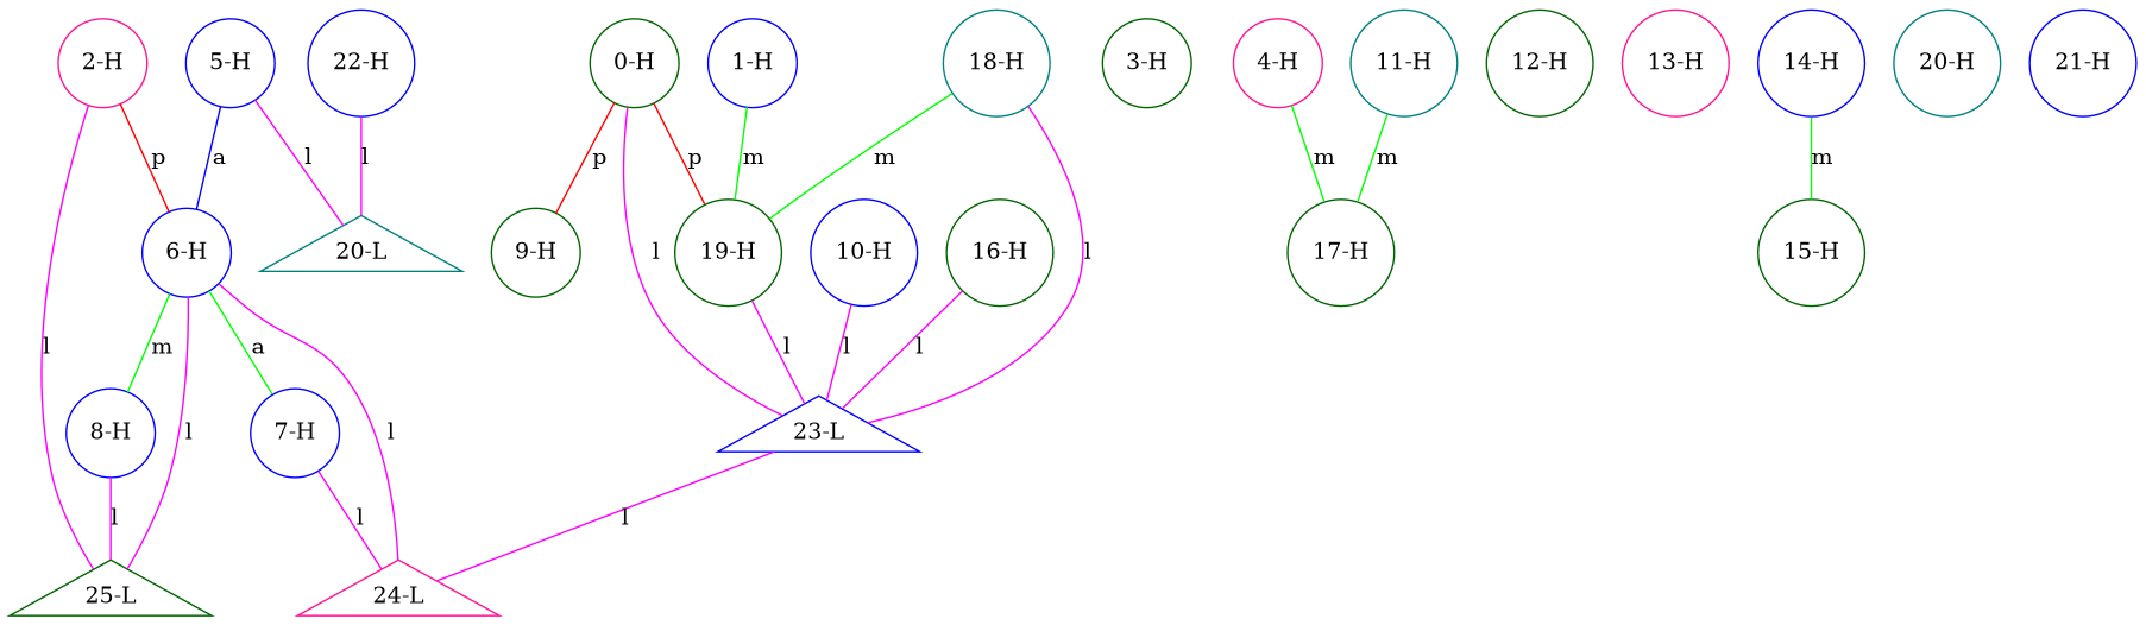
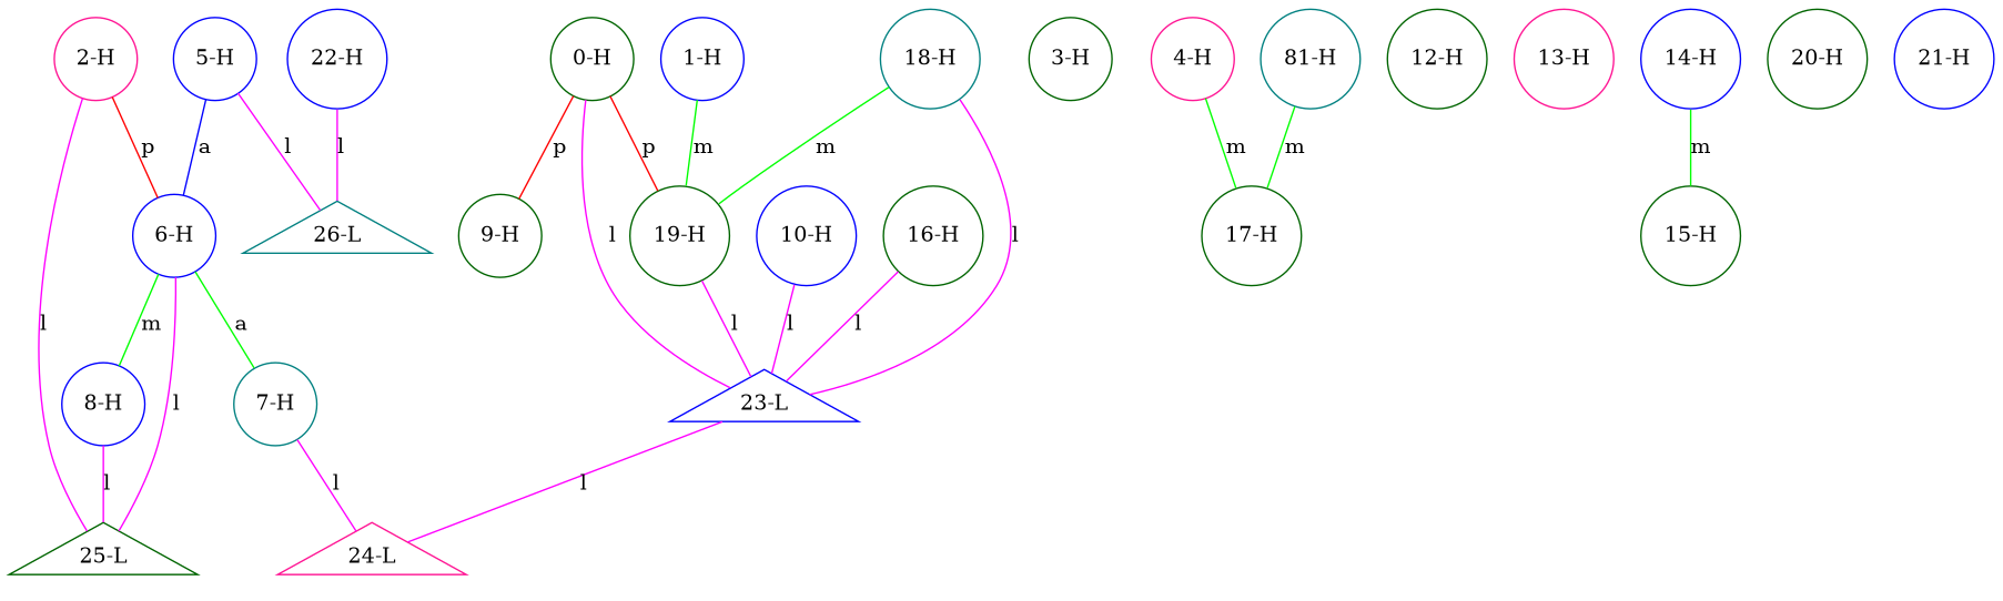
  graph {
    node [color=darkgreen shape=circle]
    edge [color=magenta]
    n1 [label="0-H"]
    n2 [label="9-H"]
    n3 [label="19-H"]
    n4 [color=blue label="23-L" shape=triangle]
    n5 [color=deeppink label="24-L" shape=triangle]
    n6 [color=blue label="1-H"]
    n7 [color=deeppink label="2-H"]
    n8 [color=blue label="6-H"]
    n9 [label="25-L" shape=triangle]
-   n10 [color=blue label="7-H"]
+   n10 [color=teal label="7-H"]
    n11 [color=blue label="8-H"]
    n12 [label="3-H"]
    n13 [color=deeppink label="4-H"]
    n14 [label="17-H"]
    n15 [color=blue label="5-H"]
-   n16 [color=teal label="20-L" shape=triangle]
+   n16 [color=teal label="26-L" shape=triangle]
    n17 [color=blue label="10-H"]
-   n18 [color=teal label="11-H"]
+   n18 [color=teal label="81-H"]
    n19 [label="12-H"]
    n20 [color=deeppink label="13-H"]
    n21 [color=blue label="14-H"]
    n22 [label="15-H"]
    n23 [label="16-H"]
    n24 [color=teal label="18-H"]
-   n25 [color=teal label="20-H"]
+   n25 [label="20-H"]
    n26 [color=blue label="21-H"]
    n27 [color=blue label="22-H"]
    n1 -- n2 [color=red label=p]
    n1 -- n3 [color=red label=p]
    n1 -- n4 [label=l]
    n3 -- n4 [label=l]
    n4 -- n5 [label=l]
    n6 -- n3 [color=green label=m]
    n7 -- n8 [color=red label=p]
    n7 -- n9 [label=l]
-   n8 -- n5 [label=l]
    n8 -- n9 [label=l]
    n8 -- n10 [color=green label=a]
    n8 -- n11 [color=green label=m]
    n10 -- n5 [label=l]
    n11 -- n9 [label=l]
    n13 -- n14 [color=green label=m]
    n15 -- n8 [color=blue label=a]
    n15 -- n16 [label=l]
    n17 -- n4 [label=l]
    n18 -- n14 [color=green label=m]
    n21 -- n22 [color=green label=m]
    n23 -- n4 [label=l]
    n24 -- n3 [color=green label=m]
    n24 -- n4 [label=l]
    n27 -- n16 [label=l]
  }
